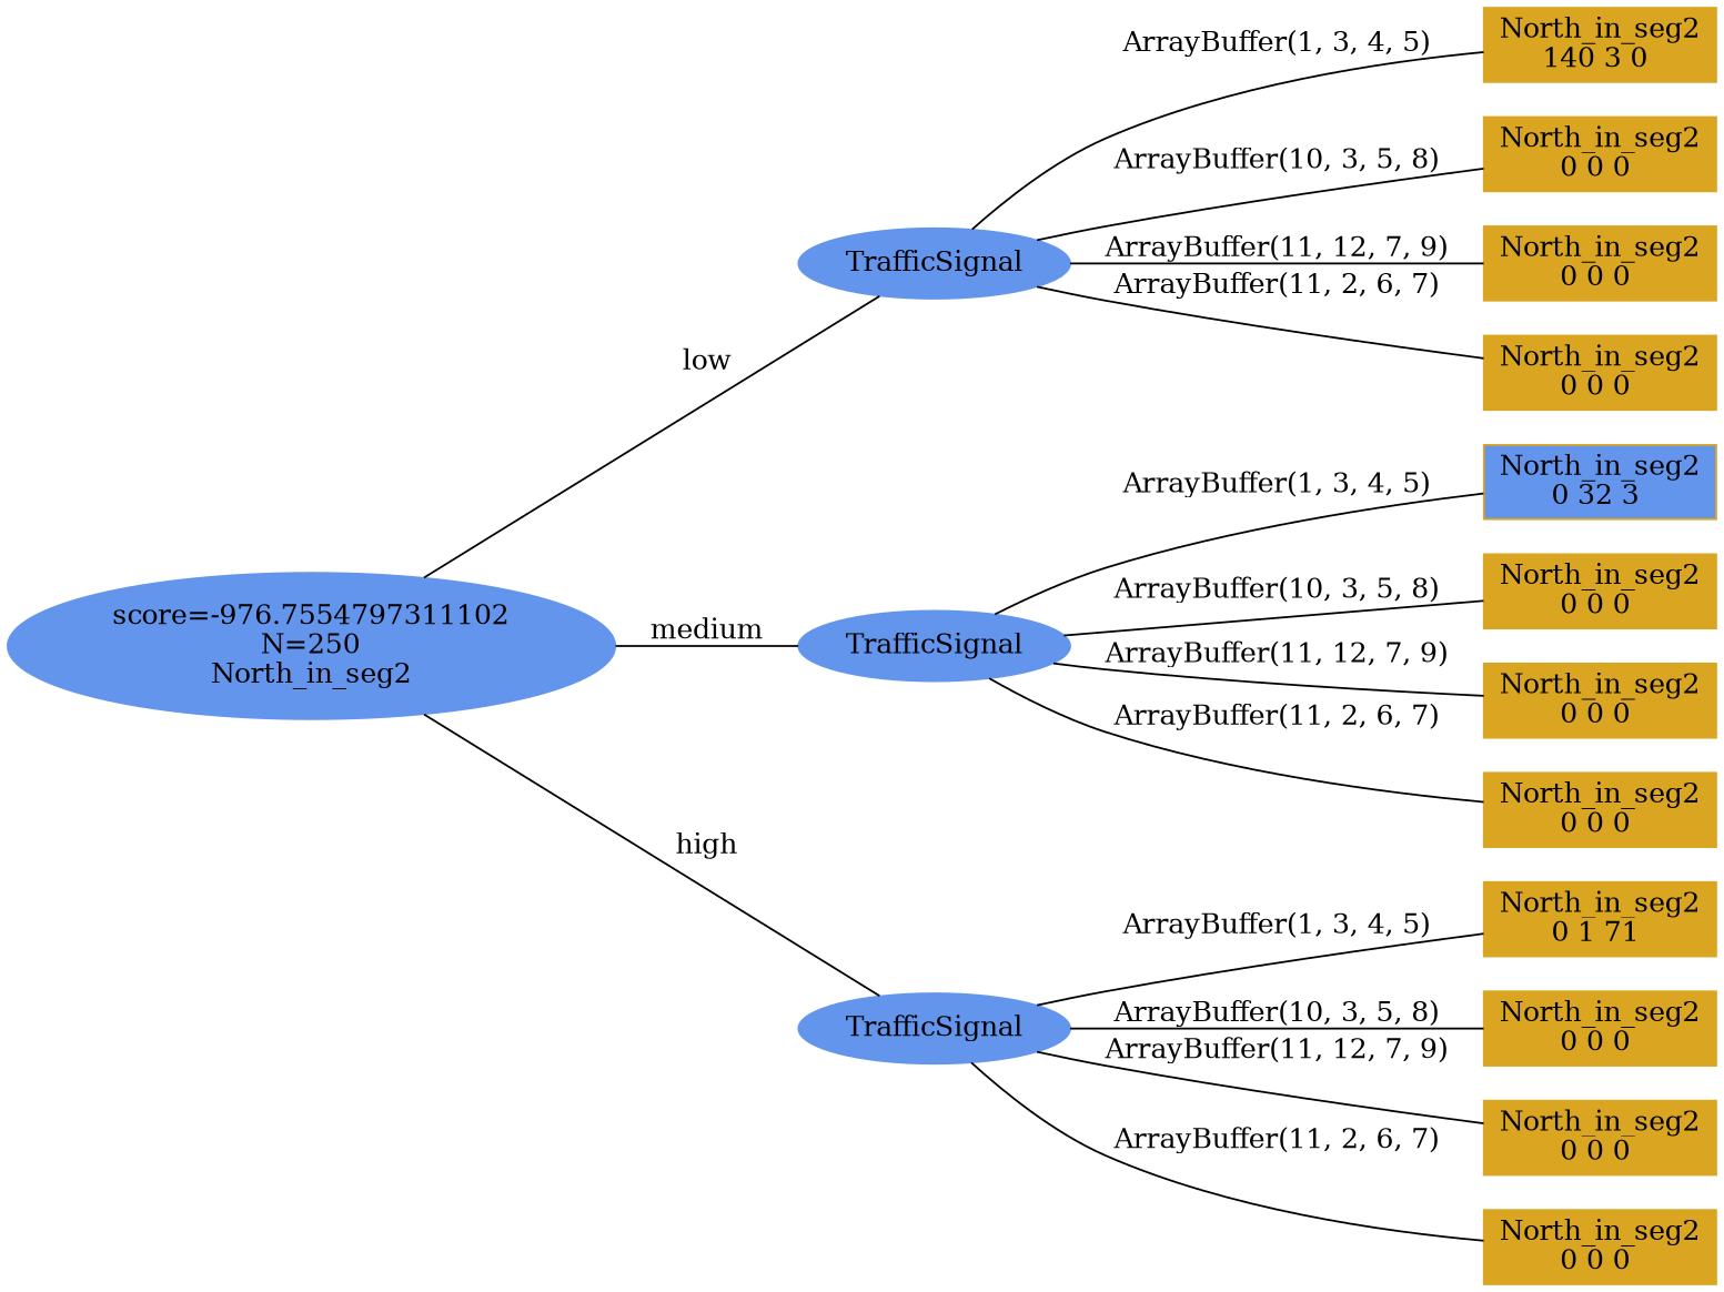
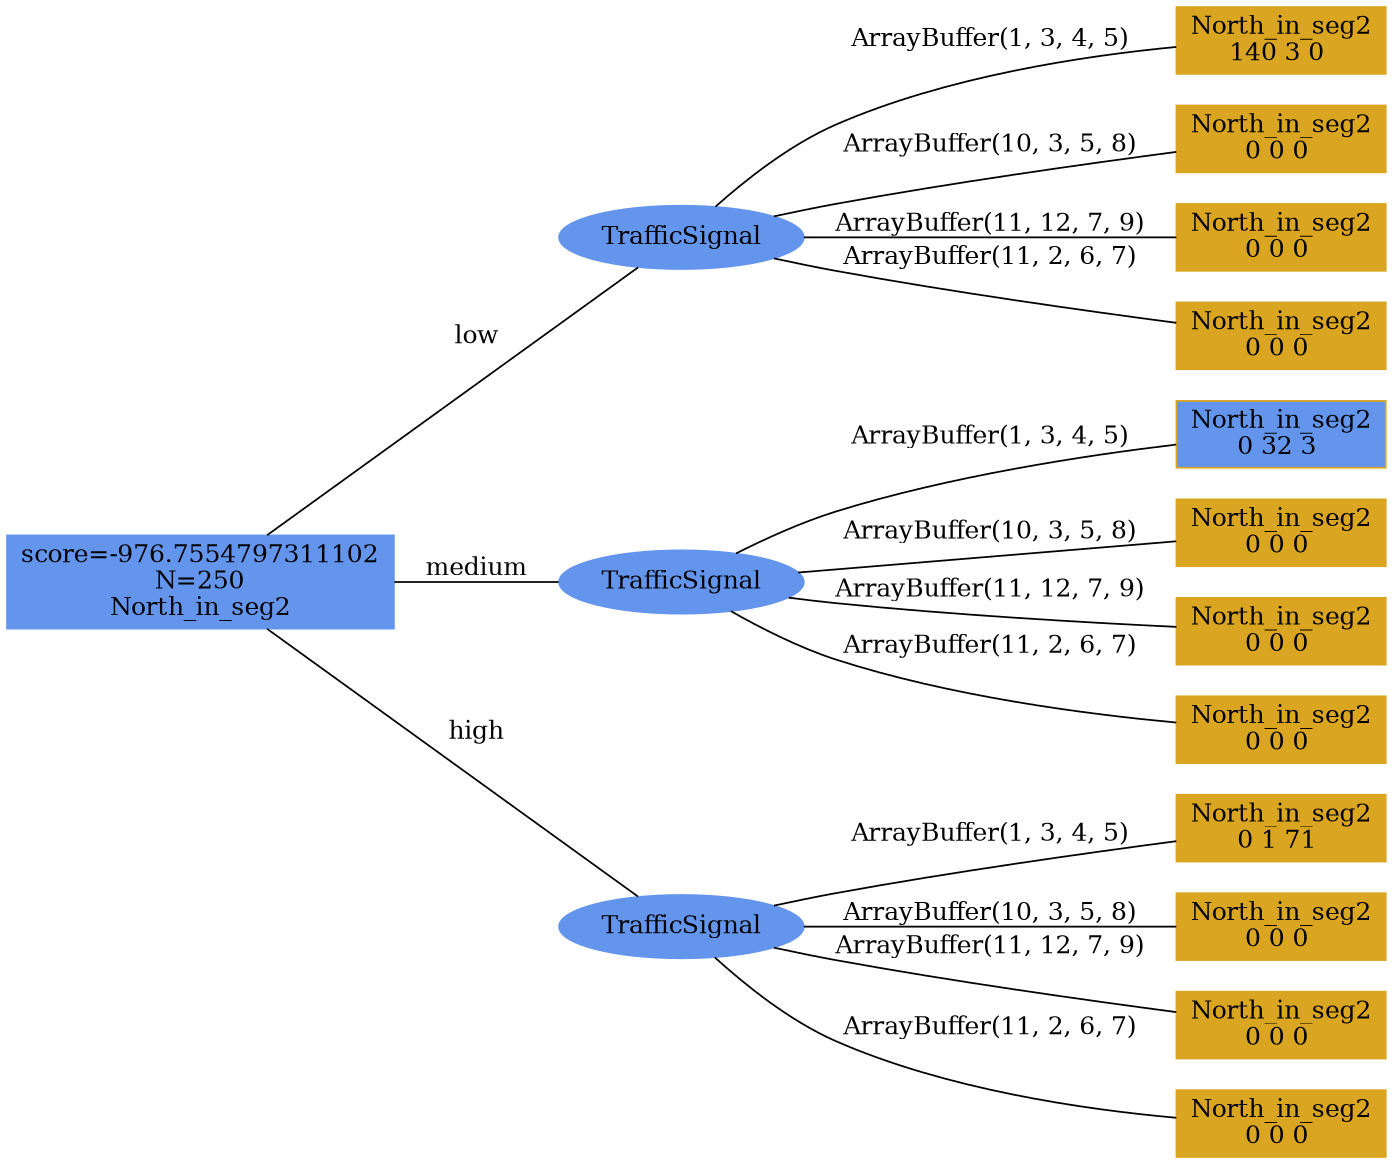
  digraph {
    rankdir=LR
    node [color=goldenrod shape=box style=filled]
    edge [dir=none]
-   n1 [color=cornflowerblue label="score=-976.7554797311102\nN=250\nNorth_in_seg2" shape=ellipse]
+   n1 [color=cornflowerblue label="score=-976.7554797311102\nN=250\nNorth_in_seg2"]
    n2 [color=cornflowerblue label=TrafficSignal shape=ellipse]
    n3 [color=cornflowerblue label=TrafficSignal shape=ellipse]
    n4 [color=cornflowerblue label=TrafficSignal shape=ellipse]
    n5 [label="North_in_seg2\n140 3 0 "]
    n6 [label="North_in_seg2\n0 0 0 "]
    n7 [label="North_in_seg2\n0 0 0 "]
    n8 [label="North_in_seg2\n0 0 0 "]
    n9 [fillcolor=cornflowerblue label="North_in_seg2\n0 32 3 "]
    n10 [label="North_in_seg2\n0 0 0 "]
    n11 [label="North_in_seg2\n0 0 0 "]
    n12 [label="North_in_seg2\n0 0 0 "]
    n13 [label="North_in_seg2\n0 1 71 "]
    n14 [label="North_in_seg2\n0 0 0 "]
    n15 [label="North_in_seg2\n0 0 0 "]
    n16 [label="North_in_seg2\n0 0 0 "]
    subgraph sub_1 {
      rank=same
      n1
    }
    subgraph sub_2 {
      rank=same
      n2
    }
    subgraph sub_3 {
      rank=same
      n3
    }
    subgraph sub_4 {
      rank=same
      n4
    }
    subgraph sub_5 {
      rank=same
      n5
    }
    subgraph sub_6 {
      rank=same
      n6
    }
    subgraph sub_7 {
      rank=same
      n7
    }
    subgraph sub_8 {
      rank=same
      n8
    }
    subgraph sub_9 {
      rank=same
      n9
    }
    subgraph sub_10 {
      rank=same
      n10
    }
    subgraph sub_11 {
      rank=same
      n11
    }
    subgraph sub_12 {
      rank=same
      n12
    }
    subgraph sub_13 {
      rank=same
      n13
    }
    subgraph sub_14 {
      rank=same
      n14
    }
    subgraph sub_15 {
      rank=same
      n15
    }
    subgraph sub_16 {
      rank=same
      n16
    }
    n1 -> n2 [label=low]
    n1 -> n3 [label=medium]
    n1 -> n4 [label=high]
    n2 -> n5 [label="ArrayBuffer(1, 3, 4, 5)"]
    n2 -> n6 [label="ArrayBuffer(10, 3, 5, 8)"]
    n2 -> n7 [label="ArrayBuffer(11, 12, 7, 9)"]
    n2 -> n8 [label="ArrayBuffer(11, 2, 6, 7)"]
    n3 -> n9 [label="ArrayBuffer(1, 3, 4, 5)"]
    n3 -> n10 [label="ArrayBuffer(10, 3, 5, 8)"]
    n3 -> n11 [label="ArrayBuffer(11, 12, 7, 9)"]
    n3 -> n12 [label="ArrayBuffer(11, 2, 6, 7)"]
    n4 -> n13 [label="ArrayBuffer(1, 3, 4, 5)"]
    n4 -> n14 [label="ArrayBuffer(10, 3, 5, 8)"]
    n4 -> n15 [label="ArrayBuffer(11, 12, 7, 9)"]
    n4 -> n16 [label="ArrayBuffer(11, 2, 6, 7)"]
  }
